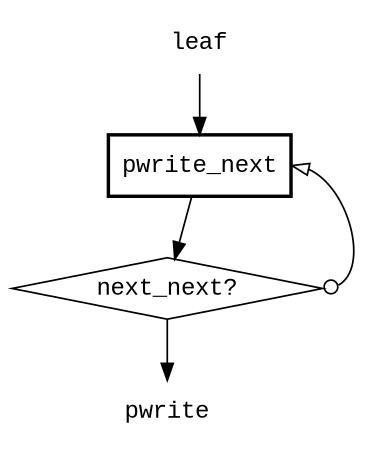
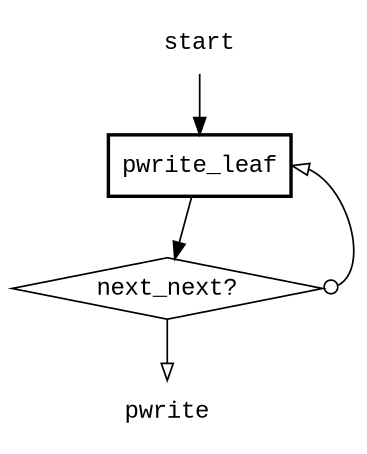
  digraph {
    fontname="Liberation Mono"
    node [fontname="Liberation Mono" shape=plaintext]
    edge [fontname="Liberation Mono"]
-   pwrite_leaf [shape=box style=bold label=pwrite_next]
-   start [label=leaf]
+   pwrite_leaf [shape=box style=bold]
+   start
    n3 [label="next_next?" shape=diamond]
    n4 [label=pwrite]
    pwrite_leaf -> n3
    start -> pwrite_leaf
    n3 -> pwrite_leaf [arrowhead=empty arrowtail=odot dir=both headport=e tailport=e]
-   n3 -> n4 [arrowhead=normal]
+   n3 -> n4 [arrowhead=empty]
  }
